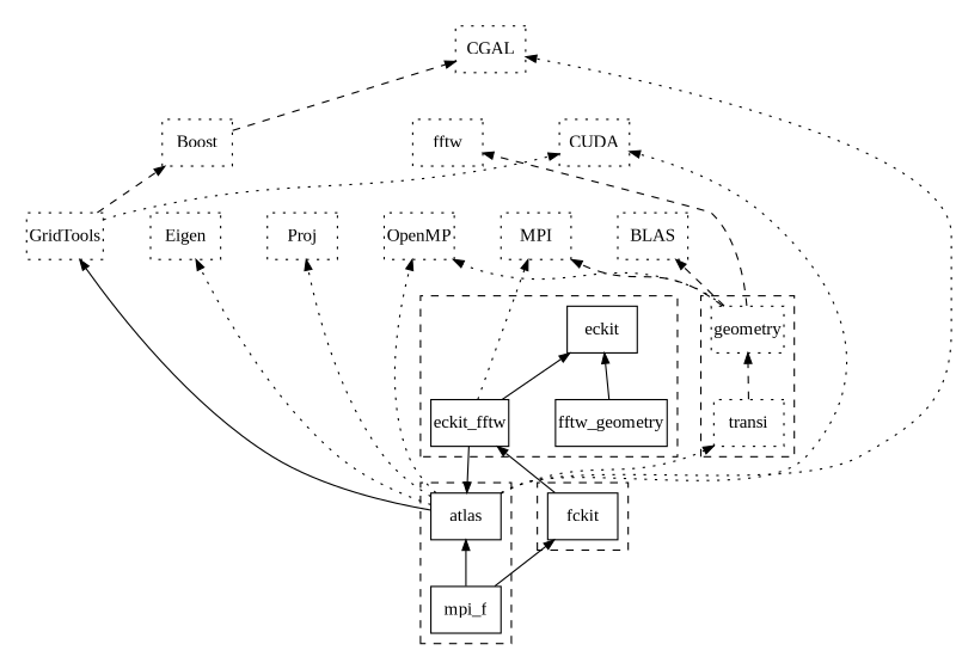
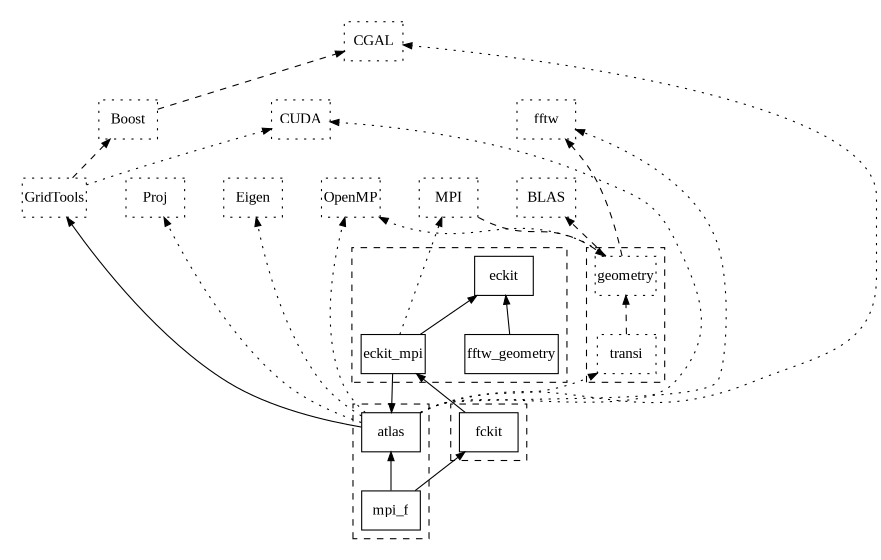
  digraph {
    compound=true
    fontname="Liberation Serif"
    nodesep=0.5
    rankdir=BT
    ranksep=0.5
    style=solid
    node [fontname="Liberation Serif" margin="0.03,0.03" shape=rect style=dotted]
    edge [arrowsize=0.8 fontname="Liberation Serif" style=dotted]
    fckit [style=solid]
    eckit [m_class="m-primary" style=solid]
-   eckit_mpi [m_class="m-primary" style=solid label=eckit_fftw]
+   eckit_mpi [m_class="m-primary" style=solid]
    n4 [label=fftw_geometry m_class="m-primary" style=solid]
    atlas [style=solid]
    n6 [label=mpi_f m_class="m-node m-primary" style=solid]
    n7 [label=geometry]
    transi
    MPI
    OpenMP
    BLAS
    Eigen
    CGAL
    Proj
    fftw
    CUDA
    GridTools
    Boost
    subgraph cluster_1 {
      nodesep=1.0
      style=invisible
      subgraph cluster_2 {
        nodesep=1.0
        style=dashed
        fckit
      }
      subgraph cluster_3 {
        nodesep=1.0
        style=dashed
        eckit
        eckit_mpi
        n4
      }
      subgraph cluster_4 {
        nodesep=1.0
        style=dashed
        atlas
        n6
      }
      subgraph cluster_5 {
        nodesep=1.0
        style=dashed
        n7
        transi
      }
    }
    subgraph cluster_6 {
      group=a
      style=invisible
      MPI
      OpenMP
      BLAS
      Eigen
      CGAL
      Proj
      fftw
      CUDA
      GridTools
      Boost
    }
    fckit -> eckit_mpi [style=""]
    eckit_mpi -> eckit [style=""]
    eckit_mpi -> atlas [style=""]
    eckit_mpi -> MPI [group=a]
    n4 -> eckit [style=""]
    atlas -> transi [group=a]
    atlas -> OpenMP
    atlas -> Eigen [group=a]
    atlas -> CGAL [group=a]
    atlas -> Proj [group=a]
+   atlas -> fftw
    atlas -> CUDA [group=a]
    atlas -> GridTools [group=a style=solid]
    n6 -> fckit [style=""]
    n6 -> atlas [style=""]
-   n7 -> MPI [style=dashed]
+   MPI -> n7 [style=dashed]
    n7 -> OpenMP
    n7 -> BLAS [style=dashed]
    n7 -> fftw [style=dashed]
    transi -> n7 [style=dashed]
    OpenMP -> fftw [dir=none style=invisible]
    GridTools -> CUDA
    GridTools -> Boost [style=dashed]
    Boost -> CGAL [style=dashed]
  }
